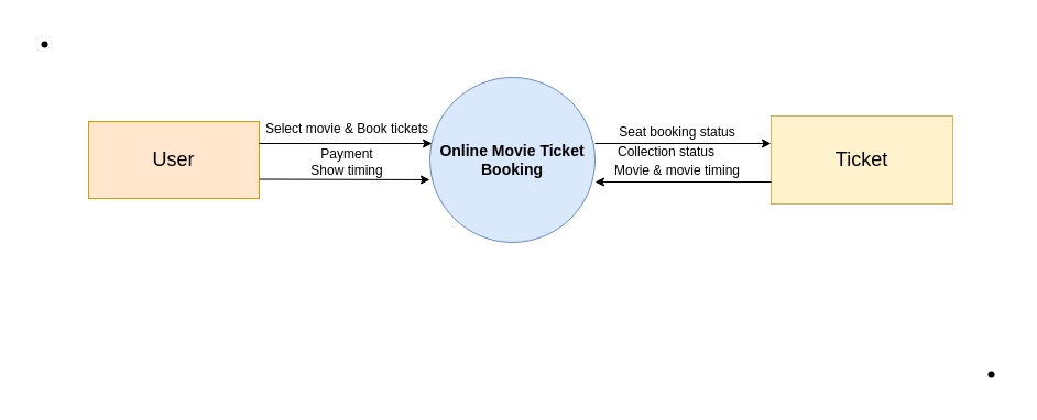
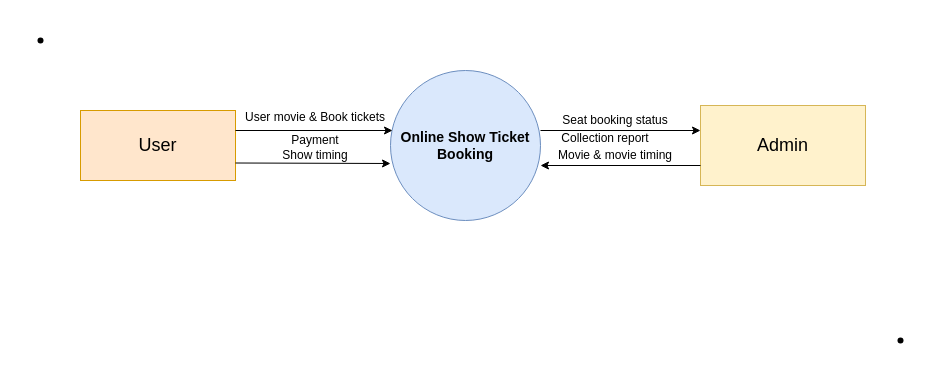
  <mxCell id="0" />
  <mxCell id="1" parent="0" />
- <mxCell id="2" value="&lt;font style=&quot;font-size: 14px;&quot;&gt;&lt;b&gt;Online Movie Ticket Booking&lt;/b&gt;&lt;/font&gt;" style="ellipse;whiteSpace=wrap;html=1;fillColor=#dae8fc;strokeColor=#6c8ebf;" parent="1" vertex="1"><mxGeometry x="390" y="70" width="150" height="150" as="geometry" /></mxCell>
+ <mxCell id="2" value="&lt;font style=&quot;font-size: 14px;&quot;&gt;&lt;b&gt;Online Show Ticket Booking&lt;/b&gt;&lt;/font&gt;" style="ellipse;whiteSpace=wrap;html=1;fillColor=#dae8fc;strokeColor=#6c8ebf;" parent="1" vertex="1"><mxGeometry x="390" y="70" width="150" height="150" as="geometry" /></mxCell>
  <mxCell id="3" value="&lt;font style=&quot;font-size: 18px;&quot;&gt;User&lt;/font&gt;" style="whiteSpace=wrap;html=1;fillColor=#ffe6cc;strokeColor=#d79b00;" parent="1" vertex="1"><mxGeometry x="80" y="110" width="155" height="70" as="geometry" /></mxCell>
- <mxCell id="4" value="&lt;font style=&quot;font-size: 18px;&quot;&gt;Ticket&lt;/font&gt;" style="whiteSpace=wrap;html=1;fillColor=#fff2cc;strokeColor=#d6b656;" parent="1" vertex="1"><mxGeometry x="700" y="105" width="165" height="80" as="geometry" /></mxCell>
+ <mxCell id="4" value="&lt;font style=&quot;font-size: 18px;&quot;&gt;Admin&lt;/font&gt;" style="whiteSpace=wrap;html=1;fillColor=#fff2cc;strokeColor=#d6b656;" parent="1" vertex="1"><mxGeometry x="700" y="105" width="165" height="80" as="geometry" /></mxCell>
  <mxCell id="5" value="" style="endArrow=classic;html=1;rounded=0;fontSize=18;exitX=1;exitY=0.75;exitDx=0;exitDy=0;" parent="1" source="3" edge="1"><mxGeometry width="50" height="50" relative="1" as="geometry"><mxPoint x="325" y="190" as="sourcePoint" /><mxPoint x="390" y="163" as="targetPoint" /></mxGeometry></mxCell>
  <mxCell id="6" value="" style="endArrow=classic;html=1;rounded=0;fontSize=18;exitX=0;exitY=0.75;exitDx=0;exitDy=0;" parent="1" source="4" edge="1"><mxGeometry width="50" height="50" relative="1" as="geometry"><mxPoint x="670" y="160" as="sourcePoint" /><mxPoint x="540" y="165" as="targetPoint" /></mxGeometry></mxCell>
  <mxCell id="7" value="" style="edgeStyle=orthogonalEdgeStyle;rounded=0;orthogonalLoop=1;jettySize=auto;html=1;fontSize=14;" parent="1" edge="1"><mxGeometry relative="1" as="geometry"><mxPoint x="540" y="130" as="sourcePoint" /><mxPoint x="700" y="130" as="targetPoint" /></mxGeometry></mxCell>
  <mxCell id="8" value="" style="endArrow=classic;html=1;rounded=0;fontSize=18;" parent="1" edge="1"><mxGeometry width="50" height="50" relative="1" as="geometry"><mxPoint x="235" y="130" as="sourcePoint" /><mxPoint x="392" y="130" as="targetPoint" /></mxGeometry></mxCell>
- <mxCell id="9" value="&lt;font style=&quot;font-size: 12px;&quot;&gt;Select movie &amp;amp; Book tickets&lt;/font&gt;" style="text;html=1;strokeColor=none;fillColor=none;align=center;verticalAlign=middle;whiteSpace=wrap;rounded=0;fontSize=18;" parent="1" vertex="1"><mxGeometry x="235" y="100" width="160" height="30" as="geometry" /></mxCell>
+ <mxCell id="9" value="&lt;font style=&quot;font-size: 12px;&quot;&gt;User movie &amp;amp; Book tickets&lt;/font&gt;" style="text;html=1;strokeColor=none;fillColor=none;align=center;verticalAlign=middle;whiteSpace=wrap;rounded=0;fontSize=18;" parent="1" vertex="1"><mxGeometry x="235" y="100" width="160" height="30" as="geometry" /></mxCell>
  <mxCell id="10" value="Payment" style="text;html=1;strokeColor=none;fillColor=none;align=center;verticalAlign=middle;whiteSpace=wrap;rounded=0;fontSize=12;" parent="1" vertex="1"><mxGeometry x="285" y="130" width="60" height="20" as="geometry" /></mxCell>
  <mxCell id="11" value="Show timing" style="text;html=1;strokeColor=none;fillColor=none;align=center;verticalAlign=middle;whiteSpace=wrap;rounded=0;fontSize=12;" parent="1" vertex="1"><mxGeometry x="255" y="140" width="120" height="30" as="geometry" /></mxCell>
  <mxCell id="12" value="Seat booking status" style="text;html=1;strokeColor=none;fillColor=none;align=center;verticalAlign=middle;whiteSpace=wrap;rounded=0;fontSize=12;" parent="1" vertex="1"><mxGeometry x="560" y="105" width="110" height="30" as="geometry" /></mxCell>
- <mxCell id="13" value="Collection status" style="text;html=1;strokeColor=none;fillColor=none;align=center;verticalAlign=middle;whiteSpace=wrap;rounded=0;fontSize=12;" parent="1" vertex="1"><mxGeometry x="505" y="125" width="200" height="25" as="geometry" /></mxCell>
+ <mxCell id="13" value="Collection report" style="text;html=1;strokeColor=none;fillColor=none;align=center;verticalAlign=middle;whiteSpace=wrap;rounded=0;fontSize=12;" parent="1" vertex="1"><mxGeometry x="505" y="125" width="200" height="25" as="geometry" /></mxCell>
  <mxCell id="14" value="Movie &amp;amp; movie timing" style="text;html=1;strokeColor=none;fillColor=none;align=center;verticalAlign=middle;whiteSpace=wrap;rounded=0;fontSize=12;" parent="1" vertex="1"><mxGeometry x="515" y="140" width="200" height="30" as="geometry" /></mxCell>
  <mxCell id="15" value="" style="shape=waypoint;sketch=0;fillStyle=solid;size=6;pointerEvents=1;points=[];fillColor=none;resizable=0;rotatable=0;perimeter=centerPerimeter;snapToPoint=1;" parent="1" vertex="1"><mxGeometry x="20" y="20" width="40" height="40" as="geometry" /></mxCell>
  <mxCell id="16" value="" style="shape=waypoint;sketch=0;fillStyle=solid;size=6;pointerEvents=1;points=[];fillColor=none;resizable=0;rotatable=0;perimeter=centerPerimeter;snapToPoint=1;" parent="1" vertex="1"><mxGeometry x="880" y="320" width="40" height="40" as="geometry" /></mxCell>
